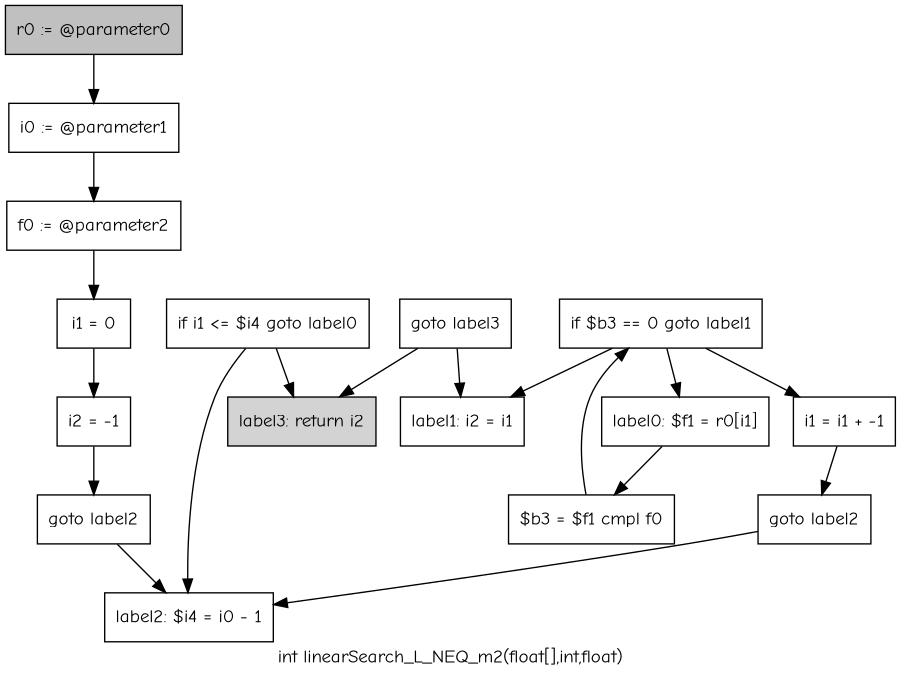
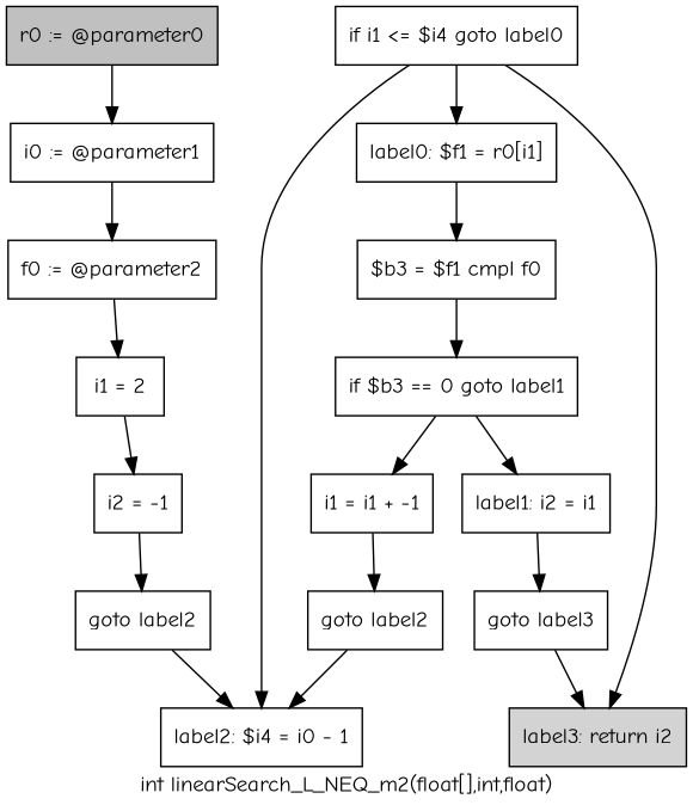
  digraph {
    fontname="Comic Neue"
    label="int linearSearch_L_NEQ_m2(float[],int,float)"
    node [fontname="Comic Neue" shape=box]
    edge [fontname="Comic Neue"]
    n1 [fillcolor=gray label="r0 := @parameter0" style=filled]
    n2 [label="i0 := @parameter1"]
    n3 [label="f0 := @parameter2"]
-   n4 [label="i1 = 0"]
+   n4 [label="i1 = 2"]
    n5 [label="i2 = -1"]
    n6 [label="goto label2"]
    n7 [label="label2: $i4 = i0 - 1"]
    n8 [label="if i1 <= $i4 goto label0"]
    n9 [label="label0: $f1 = r0[i1]"]
    n10 [fillcolor=lightgray label="label3: return i2" style=filled]
    n11 [label="$b3 = $f1 cmpl f0"]
    n12 [label="if $b3 == 0 goto label1"]
    n13 [label="i1 = i1 + -1"]
    n14 [label="label1: i2 = i1"]
    n15 [label="goto label2"]
    n16 [label="goto label3"]
    n1 -> n2
    n2 -> n3
    n3 -> n4
    n4 -> n5
    n5 -> n6
    n6 -> n7
    n8 -> n7
-   n12 -> n9
+   n8 -> n9
    n8 -> n10
    n9 -> n11
    n11 -> n12
    n12 -> n13
    n12 -> n14
    n13 -> n15
-   n16 -> n14
+   n14 -> n16
    n15 -> n7
    n16 -> n10
  }
